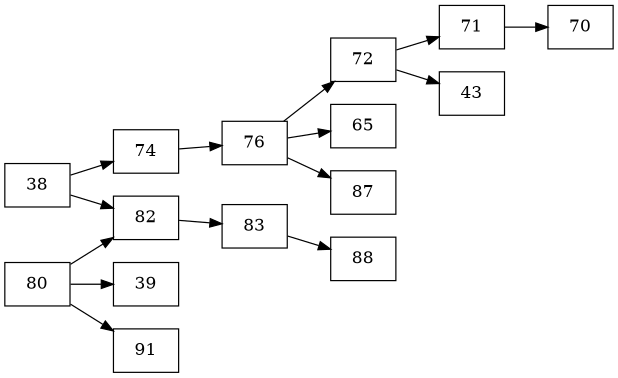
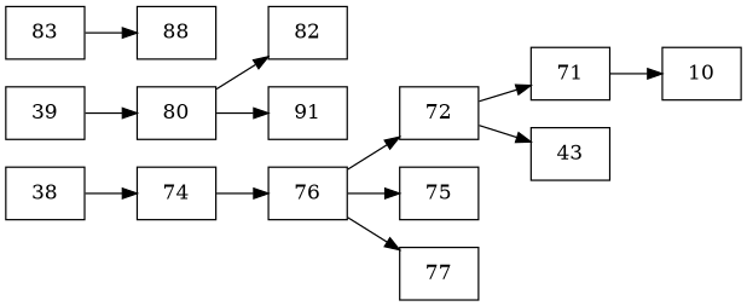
  digraph {
    concentrate=true
    rankdir=LR
    node [shape=record]
    n1 [label=38]
    n2 [label=74]
    n3 [label=82]
    n4 [label=76]
    n5 [label=83]
    n6 [label=72]
    n7 [label=71]
    n8 [label=43]
-   n9 [label=65]
-   n10 [label=87]
-   n11 [label=70]
+   n9 [label=75]
+   n10 [label=77]
+   n11 [label=10]
    n12 [label=80]
    n13 [label=39]
    n14 [label=91]
    n15 [label=88]
    n1 -> n2
-   n1 -> n3
    n2 -> n4
-   n3 -> n5
    n4 -> n6
    n4 -> n9
    n4 -> n10
    n5 -> n15
    n6 -> n7
    n6 -> n8
    n7 -> n11
    n12 -> n3
-   n12 -> n13
+   n13 -> n12
    n12 -> n14
  }
